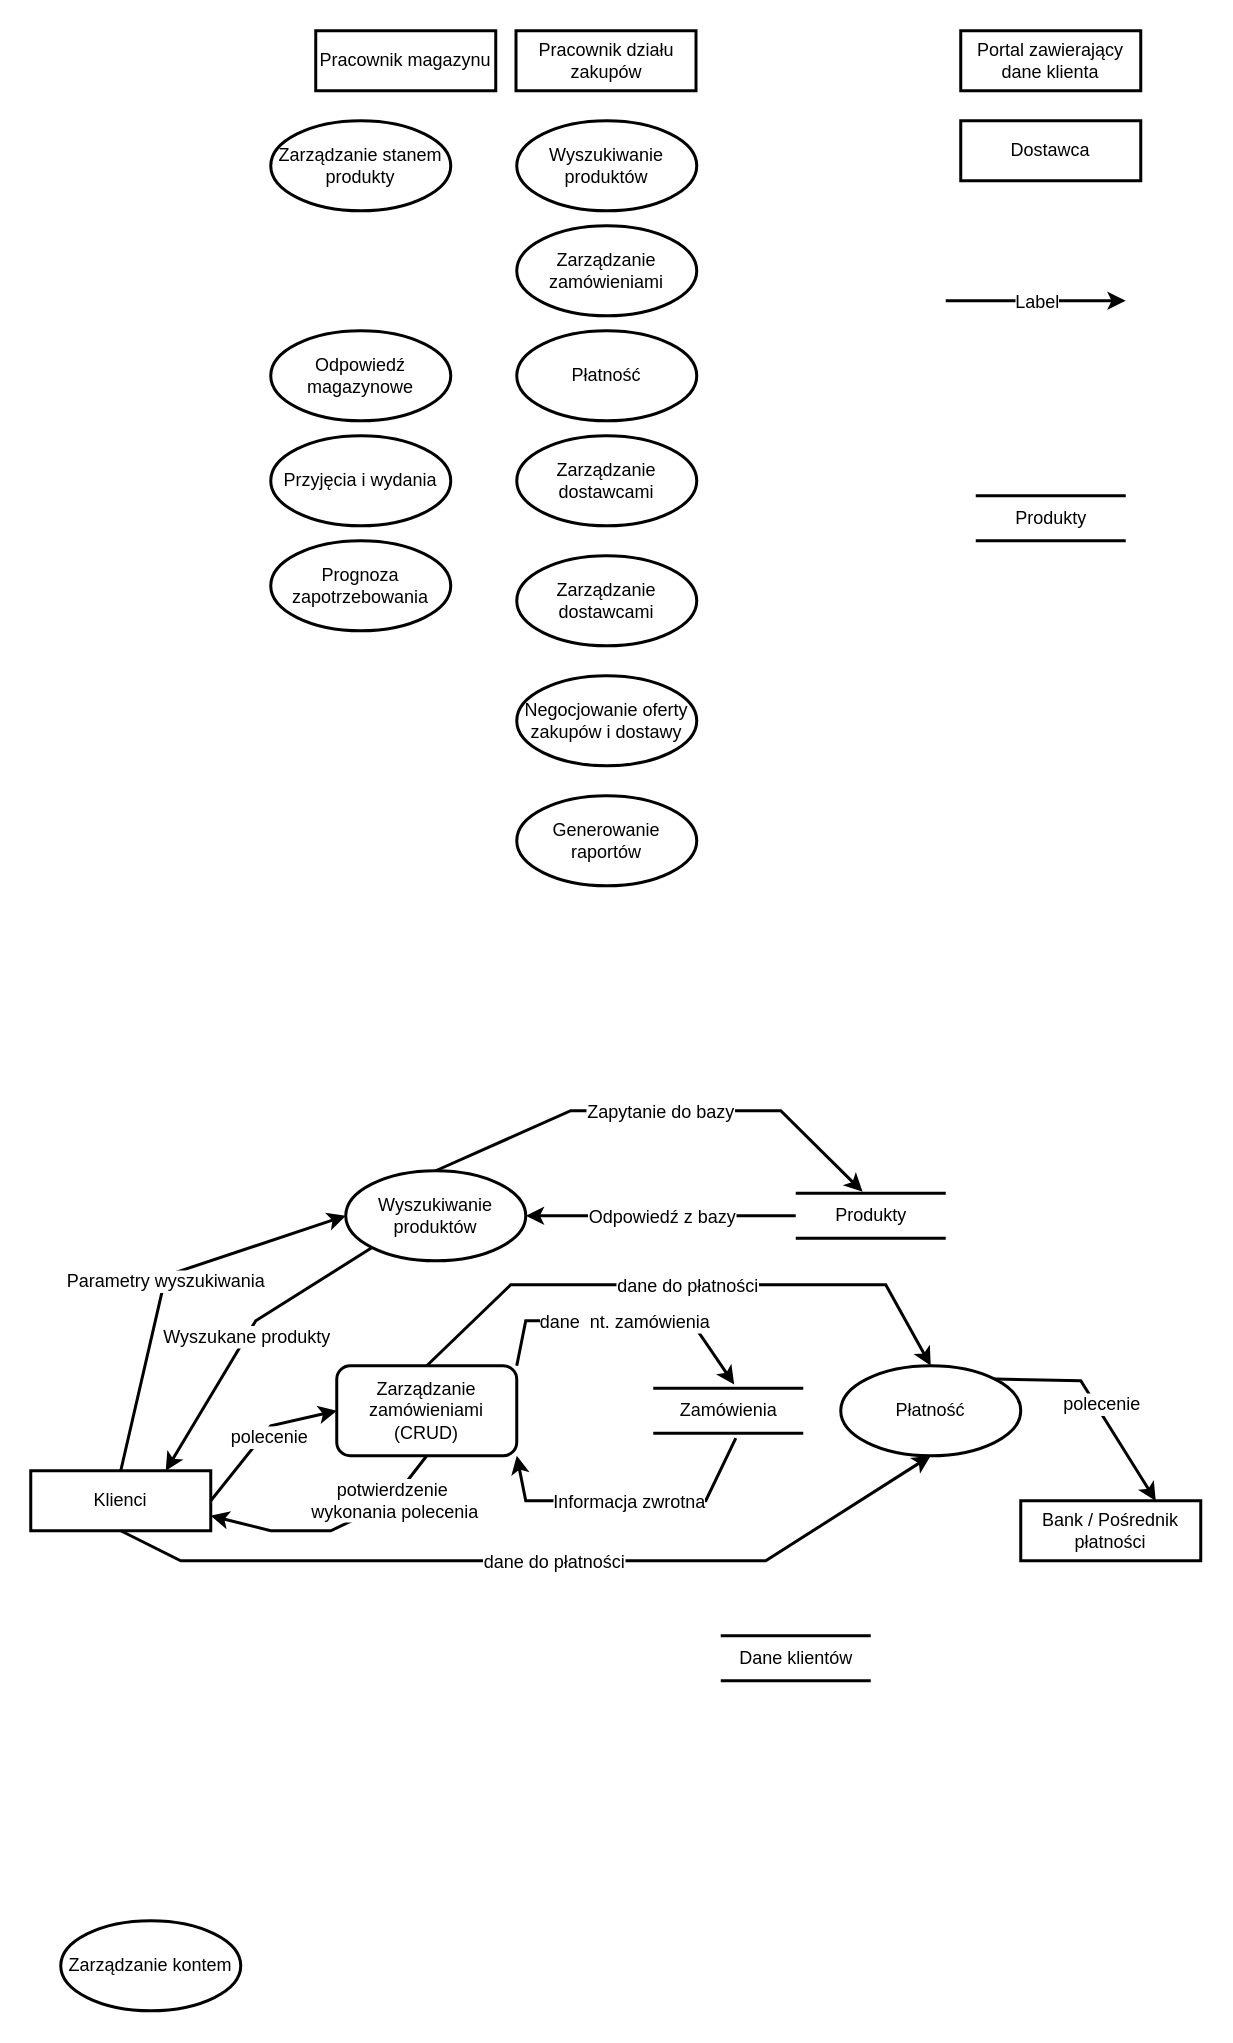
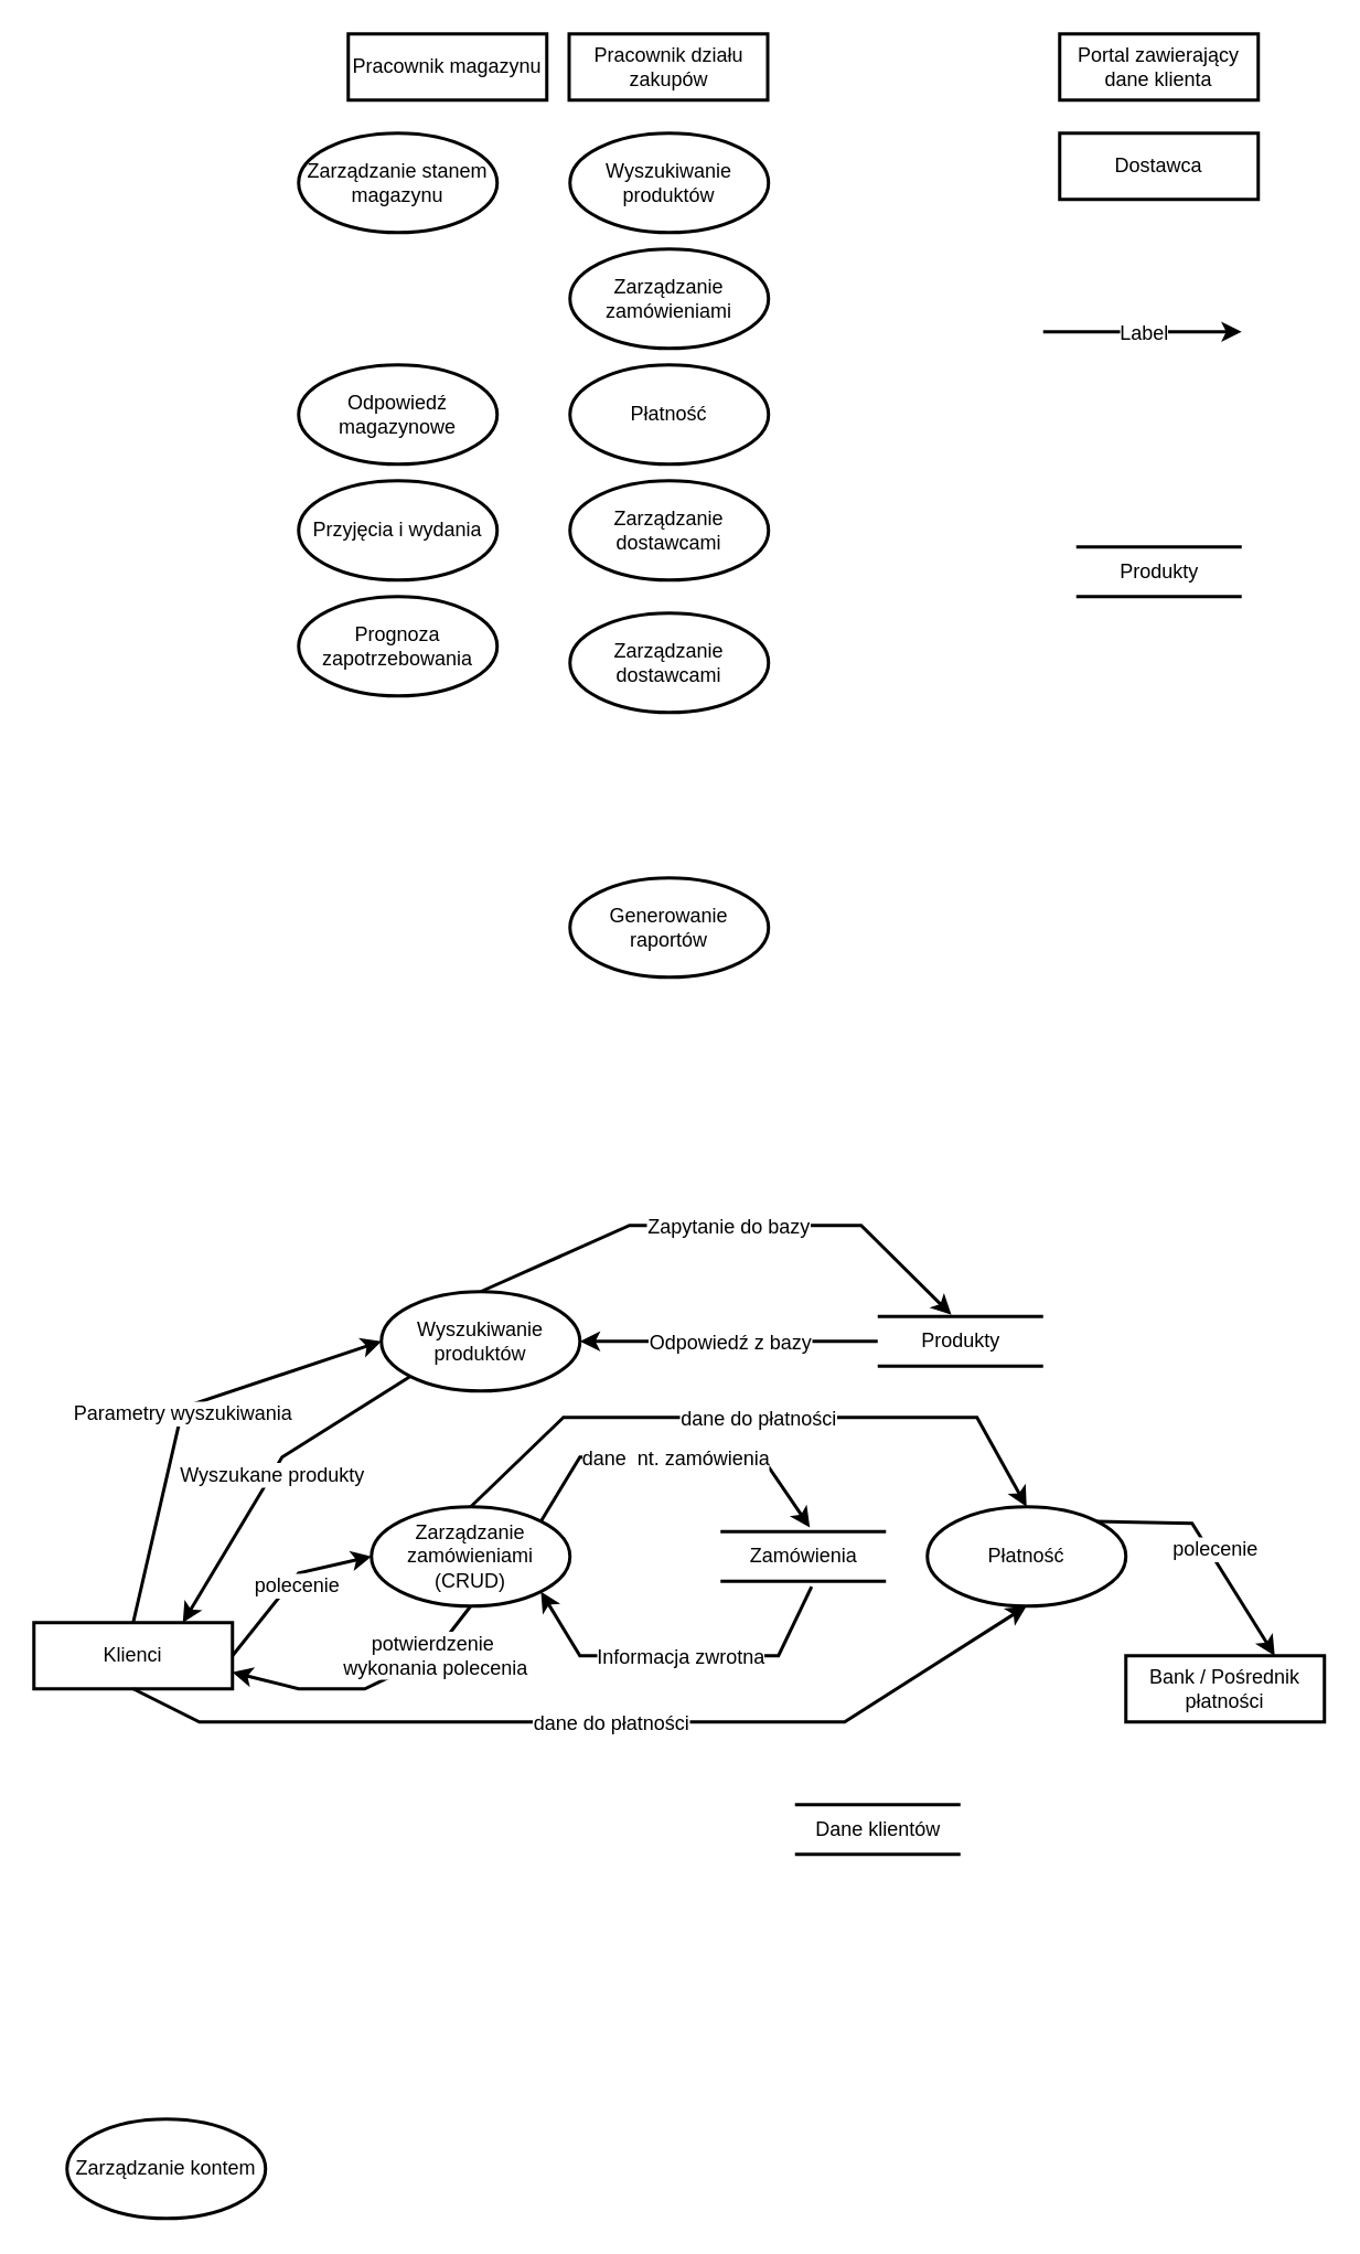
  <mxCell id="0" />
  <mxCell id="1" parent="0" />
  <mxCell id="2" value="Wyszukiwanie produktów" style="ellipse;whiteSpace=wrap;html=1;strokeWidth=2;" vertex="1" parent="1"><mxGeometry x="230" y="780" width="120" height="60" as="geometry" /></mxCell>
  <mxCell id="3" value="Klienci" style="rounded=0;whiteSpace=wrap;html=1;strokeWidth=2;" vertex="1" parent="1"><mxGeometry x="20" y="980" width="120" height="40" as="geometry" /></mxCell>
  <mxCell id="4" value="Pracownik magazynu" style="rounded=0;whiteSpace=wrap;html=1;strokeWidth=2;" vertex="1" parent="1"><mxGeometry x="210" y="20" width="120" height="40" as="geometry" /></mxCell>
  <mxCell id="5" value="Pracownik działu zakupów" style="rounded=0;whiteSpace=wrap;html=1;strokeWidth=2;" vertex="1" parent="1"><mxGeometry x="343.5" y="20" width="120" height="40" as="geometry" /></mxCell>
  <mxCell id="6" value="Płatność" style="ellipse;whiteSpace=wrap;html=1;strokeWidth=2;" vertex="1" parent="1"><mxGeometry x="560" y="910" width="120" height="60" as="geometry" /></mxCell>
  <mxCell id="7" value="Zarządzanie kontem" style="ellipse;whiteSpace=wrap;html=1;strokeWidth=2;" vertex="1" parent="1"><mxGeometry x="40" y="1280" width="120" height="60" as="geometry" /></mxCell>
- <mxCell id="8" value="Zarządzanie stanem produkty" style="ellipse;whiteSpace=wrap;html=1;strokeWidth=2;" vertex="1" parent="1"><mxGeometry x="180" y="80" width="120" height="60" as="geometry" /></mxCell>
+ <mxCell id="8" value="Zarządzanie stanem magazynu" style="ellipse;whiteSpace=wrap;html=1;strokeWidth=2;" vertex="1" parent="1"><mxGeometry x="180" y="80" width="120" height="60" as="geometry" /></mxCell>
  <mxCell id="9" value="Odpowiedź magazynowe" style="ellipse;whiteSpace=wrap;html=1;strokeWidth=2;" vertex="1" parent="1"><mxGeometry x="180" y="220" width="120" height="60" as="geometry" /></mxCell>
  <mxCell id="10" value="Przyjęcia i wydania" style="ellipse;whiteSpace=wrap;html=1;strokeWidth=2;" vertex="1" parent="1"><mxGeometry x="180" y="290" width="120" height="60" as="geometry" /></mxCell>
  <mxCell id="11" value="Prognoza zapotrzebowania" style="ellipse;whiteSpace=wrap;html=1;strokeWidth=2;" vertex="1" parent="1"><mxGeometry x="180" y="360" width="120" height="60" as="geometry" /></mxCell>
  <mxCell id="12" value="Bank / Pośrednik płatności" style="rounded=0;whiteSpace=wrap;html=1;strokeWidth=2;" vertex="1" parent="1"><mxGeometry x="680" y="1000" width="120" height="40" as="geometry" /></mxCell>
  <mxCell id="13" value="Portal zawierający dane klienta" style="rounded=0;whiteSpace=wrap;html=1;strokeWidth=2;" vertex="1" parent="1"><mxGeometry x="640" y="20" width="120" height="40" as="geometry" /></mxCell>
  <mxCell id="14" value="Dostawca" style="rounded=0;whiteSpace=wrap;html=1;strokeWidth=2;" vertex="1" parent="1"><mxGeometry x="640" y="80" width="120" height="40" as="geometry" /></mxCell>
- <mxCell id="15" value="Zarządzanie zamówieniami&lt;br&gt;(CRUD)" style="whiteSpace=wrap;html=1;strokeWidth=2;rounded=1;" vertex="1" parent="1"><mxGeometry x="224" y="910" width="120" height="60" as="geometry" /></mxCell>
+ <mxCell id="15" value="Zarządzanie zamówieniami&lt;br&gt;(CRUD)" style="ellipse;whiteSpace=wrap;html=1;strokeWidth=2;" vertex="1" parent="1"><mxGeometry x="224" y="910" width="120" height="60" as="geometry" /></mxCell>
  <mxCell id="16" value="Wyszukiwanie produktów" style="ellipse;whiteSpace=wrap;html=1;strokeWidth=2;" vertex="1" parent="1"><mxGeometry x="344" y="80" width="120" height="60" as="geometry" /></mxCell>
  <mxCell id="17" value="Płatność" style="ellipse;whiteSpace=wrap;html=1;strokeWidth=2;" vertex="1" parent="1"><mxGeometry x="344" y="220" width="120" height="60" as="geometry" /></mxCell>
  <mxCell id="18" value="Zarządzanie zamówieniami" style="ellipse;whiteSpace=wrap;html=1;strokeWidth=2;" vertex="1" parent="1"><mxGeometry x="344" y="150" width="120" height="60" as="geometry" /></mxCell>
  <mxCell id="19" value="Zarządzanie dostawcami" style="ellipse;whiteSpace=wrap;html=1;strokeWidth=2;" vertex="1" parent="1"><mxGeometry x="344" y="290" width="120" height="60" as="geometry" /></mxCell>
  <mxCell id="20" value="Zarządzanie dostawcami" style="ellipse;whiteSpace=wrap;html=1;strokeWidth=2;" vertex="1" parent="1"><mxGeometry x="344" y="370" width="120" height="60" as="geometry" /></mxCell>
- <mxCell id="21" value="Negocjowanie oferty&lt;br&gt;zakupów i dostawy" style="ellipse;whiteSpace=wrap;html=1;strokeWidth=2;" vertex="1" parent="1"><mxGeometry x="344" y="450" width="120" height="60" as="geometry" /></mxCell>
  <mxCell id="22" value="Generowanie raportów" style="ellipse;whiteSpace=wrap;html=1;strokeWidth=2;" vertex="1" parent="1"><mxGeometry x="344" y="530" width="120" height="60" as="geometry" /></mxCell>
  <mxCell id="23" value="" style="shape=link;html=1;rounded=0;width=29.167;strokeWidth=2;" edge="1" parent="1"><mxGeometry width="100" relative="1" as="geometry"><mxPoint x="435" y="940" as="sourcePoint" /><mxPoint x="535" y="940" as="targetPoint" /></mxGeometry></mxCell>
  <mxCell id="24" value="Zamówienia" style="text;html=1;align=center;verticalAlign=middle;resizable=0;points=[];autosize=1;strokeColor=none;fillColor=none;" vertex="1" parent="1"><mxGeometry x="440" y="925" width="90" height="30" as="geometry" /></mxCell>
  <mxCell id="25" value="" style="shape=link;html=1;rounded=0;width=29.167;strokeWidth=2;" edge="1" parent="1"><mxGeometry width="100" relative="1" as="geometry"><mxPoint x="650" y="345" as="sourcePoint" /><mxPoint x="750" y="345" as="targetPoint" /></mxGeometry></mxCell>
  <mxCell id="26" value="Produkty" style="text;html=1;align=center;verticalAlign=middle;resizable=0;points=[];autosize=1;strokeColor=none;fillColor=none;" vertex="1" parent="1"><mxGeometry x="665" y="330" width="70" height="30" as="geometry" /></mxCell>
  <mxCell id="27" value="" style="shape=link;html=1;rounded=0;width=29.167;strokeWidth=2;" edge="1" parent="1"><mxGeometry width="100" relative="1" as="geometry"><mxPoint x="480" y="1105" as="sourcePoint" /><mxPoint x="580" y="1105" as="targetPoint" /></mxGeometry></mxCell>
  <mxCell id="28" value="Dane klientów" style="text;html=1;align=center;verticalAlign=middle;resizable=0;points=[];autosize=1;strokeColor=none;fillColor=none;" vertex="1" parent="1"><mxGeometry x="480" y="1090" width="100" height="30" as="geometry" /></mxCell>
  <mxCell id="29" value="" style="endArrow=classic;html=1;rounded=0;strokeWidth=2;" edge="1" parent="1"><mxGeometry relative="1" as="geometry"><mxPoint x="630" y="200" as="sourcePoint" /><mxPoint x="750" y="200" as="targetPoint" /><Array as="points"><mxPoint x="670" y="200" /></Array></mxGeometry></mxCell>
  <mxCell id="30" value="Label" style="edgeLabel;resizable=0;html=1;align=center;verticalAlign=middle;fontSize=12;" connectable="0" vertex="1" parent="29"><mxGeometry relative="1" as="geometry" /></mxCell>
  <mxCell id="31" value="" style="shape=link;html=1;rounded=0;width=29.167;strokeWidth=2;" edge="1" parent="1"><mxGeometry width="100" relative="1" as="geometry"><mxPoint x="530" y="810" as="sourcePoint" /><mxPoint x="630" y="810" as="targetPoint" /></mxGeometry></mxCell>
  <mxCell id="32" value="Produkty" style="text;html=1;align=center;verticalAlign=middle;resizable=0;points=[];autosize=1;strokeColor=none;fillColor=none;" vertex="1" parent="1"><mxGeometry x="545" y="795" width="70" height="30" as="geometry" /></mxCell>
  <mxCell id="33" value="" style="endArrow=classic;html=1;rounded=0;strokeWidth=2;exitX=0.5;exitY=0;exitDx=0;exitDy=0;entryX=0;entryY=0.5;entryDx=0;entryDy=0;" edge="1" parent="1" source="3" target="2"><mxGeometry relative="1" as="geometry"><mxPoint x="50" y="870" as="sourcePoint" /><mxPoint x="170" y="870" as="targetPoint" /><Array as="points"><mxPoint x="110" y="850" /></Array></mxGeometry></mxCell>
  <mxCell id="34" value="Parametry wyszukiwania" style="edgeLabel;resizable=0;html=1;align=center;verticalAlign=middle;fontSize=12;" connectable="0" vertex="1" parent="33"><mxGeometry relative="1" as="geometry" /></mxCell>
  <mxCell id="35" value="" style="endArrow=classic;html=1;rounded=0;strokeWidth=2;exitX=0.5;exitY=0;exitDx=0;exitDy=0;entryX=0.422;entryY=-0.033;entryDx=0;entryDy=0;entryPerimeter=0;" edge="1" parent="1" source="2" target="32"><mxGeometry relative="1" as="geometry"><mxPoint x="390" y="809.47" as="sourcePoint" /><mxPoint x="530" y="810" as="targetPoint" /><Array as="points"><mxPoint x="380" y="740" /><mxPoint x="470" y="740" /><mxPoint x="520" y="740" /></Array></mxGeometry></mxCell>
  <mxCell id="36" value="Zapytanie do bazy" style="edgeLabel;resizable=0;html=1;align=center;verticalAlign=middle;fontSize=12;" connectable="0" vertex="1" parent="35"><mxGeometry relative="1" as="geometry" /></mxCell>
  <mxCell id="37" value="" style="endArrow=classic;html=1;rounded=0;strokeWidth=2;entryX=1;entryY=0.5;entryDx=0;entryDy=0;" edge="1" parent="1" target="2"><mxGeometry relative="1" as="geometry"><mxPoint x="530" y="810" as="sourcePoint" /><mxPoint x="490" y="850" as="targetPoint" /><Array as="points" /></mxGeometry></mxCell>
  <mxCell id="38" value="Odpowiedź z bazy" style="edgeLabel;resizable=0;html=1;align=center;verticalAlign=middle;fontSize=12;" connectable="0" vertex="1" parent="37"><mxGeometry relative="1" as="geometry" /></mxCell>
  <mxCell id="39" value="" style="endArrow=classic;html=1;rounded=0;strokeWidth=2;entryX=0.75;entryY=0;entryDx=0;entryDy=0;exitX=0;exitY=1;exitDx=0;exitDy=0;" edge="1" parent="1" source="2" target="3"><mxGeometry relative="1" as="geometry"><mxPoint x="280" y="890" as="sourcePoint" /><mxPoint x="100" y="890" as="targetPoint" /><Array as="points"><mxPoint x="170" y="880" /></Array></mxGeometry></mxCell>
  <mxCell id="40" value="Wyszukane produkty" style="edgeLabel;resizable=0;html=1;align=center;verticalAlign=middle;fontSize=12;" connectable="0" vertex="1" parent="39"><mxGeometry relative="1" as="geometry" /></mxCell>
  <mxCell id="41" value="" style="endArrow=classic;html=1;rounded=0;strokeWidth=2;exitX=1;exitY=0.5;exitDx=0;exitDy=0;entryX=0;entryY=0.5;entryDx=0;entryDy=0;" edge="1" parent="1" source="3" target="15"><mxGeometry relative="1" as="geometry"><mxPoint x="50" y="1220" as="sourcePoint" /><mxPoint x="200" y="1050" as="targetPoint" /><Array as="points"><mxPoint x="180" y="950" /></Array></mxGeometry></mxCell>
  <mxCell id="42" value="polecenie" style="edgeLabel;resizable=0;html=1;align=center;verticalAlign=middle;fontSize=12;" connectable="0" vertex="1" parent="41"><mxGeometry relative="1" as="geometry"><mxPoint x="4" as="offset" /></mxGeometry></mxCell>
  <mxCell id="43" value="" style="endArrow=classic;html=1;rounded=0;strokeWidth=2;exitX=1;exitY=0;exitDx=0;exitDy=0;entryX=0.544;entryY=-0.086;entryDx=0;entryDy=0;entryPerimeter=0;" edge="1" parent="1" source="15" target="24"><mxGeometry relative="1" as="geometry"><mxPoint x="374" y="925" as="sourcePoint" /><mxPoint x="464" y="865" as="targetPoint" /><Array as="points"><mxPoint x="350" y="880" /><mxPoint x="460" y="880" /></Array></mxGeometry></mxCell>
  <mxCell id="44" value="dane&amp;nbsp; nt. zamówienia" style="edgeLabel;resizable=0;html=1;align=center;verticalAlign=middle;fontSize=12;" connectable="0" vertex="1" parent="43"><mxGeometry relative="1" as="geometry" /></mxCell>
  <mxCell id="45" value="" style="endArrow=classic;html=1;rounded=0;strokeWidth=2;entryX=1;entryY=1;entryDx=0;entryDy=0;exitX=0.556;exitY=1.107;exitDx=0;exitDy=0;exitPerimeter=0;" edge="1" parent="1" source="24" target="15"><mxGeometry relative="1" as="geometry"><mxPoint x="560" y="980" as="sourcePoint" /><mxPoint x="380" y="980" as="targetPoint" /><Array as="points"><mxPoint x="470" y="1000" /><mxPoint x="350" y="1000" /></Array></mxGeometry></mxCell>
  <mxCell id="46" value="Informacja zwrotna" style="edgeLabel;resizable=0;html=1;align=center;verticalAlign=middle;fontSize=12;" connectable="0" vertex="1" parent="45"><mxGeometry relative="1" as="geometry"><mxPoint as="offset" /></mxGeometry></mxCell>
  <mxCell id="47" value="" style="endArrow=classic;html=1;rounded=0;strokeWidth=2;entryX=1;entryY=0.75;entryDx=0;entryDy=0;exitX=0.5;exitY=1;exitDx=0;exitDy=0;" edge="1" parent="1" source="15" target="3"><mxGeometry relative="1" as="geometry"><mxPoint x="343.5" y="1001" as="sourcePoint" /><mxPoint x="163.5" y="1020" as="targetPoint" /><Array as="points"><mxPoint x="260" y="1001" /><mxPoint x="220" y="1020" /><mxPoint x="180" y="1020" /></Array></mxGeometry></mxCell>
  <mxCell id="48" value="potwierdzenie&lt;br&gt;&amp;nbsp;wykonania polecenia" style="edgeLabel;resizable=0;html=1;align=center;verticalAlign=middle;fontSize=12;" connectable="0" vertex="1" parent="47"><mxGeometry relative="1" as="geometry"><mxPoint x="39" y="-20" as="offset" /></mxGeometry></mxCell>
  <mxCell id="49" value="" style="endArrow=classic;html=1;rounded=0;strokeWidth=2;exitX=0.5;exitY=0;exitDx=0;exitDy=0;entryX=0.5;entryY=0;entryDx=0;entryDy=0;" edge="1" parent="1" source="15" target="6"><mxGeometry relative="1" as="geometry"><mxPoint x="290" y="896" as="sourcePoint" /><mxPoint x="575" y="910" as="targetPoint" /><Array as="points"><mxPoint x="340" y="856" /><mxPoint x="470" y="856" /><mxPoint x="590" y="856" /></Array></mxGeometry></mxCell>
  <mxCell id="50" value="dane do płatności" style="edgeLabel;resizable=0;html=1;align=center;verticalAlign=middle;fontSize=12;" connectable="0" vertex="1" parent="49"><mxGeometry relative="1" as="geometry" /></mxCell>
  <mxCell id="51" value="" style="endArrow=classic;html=1;rounded=0;strokeWidth=2;exitX=0.5;exitY=1;exitDx=0;exitDy=0;entryX=0.5;entryY=1;entryDx=0;entryDy=0;" edge="1" parent="1" source="3" target="6"><mxGeometry relative="1" as="geometry"><mxPoint x="140" y="1300" as="sourcePoint" /><mxPoint x="220" y="1060" as="targetPoint" /><Array as="points"><mxPoint x="120" y="1040" /><mxPoint x="510" y="1040" /></Array></mxGeometry></mxCell>
  <mxCell id="52" value="dane do płatności" style="edgeLabel;resizable=0;html=1;align=center;verticalAlign=middle;fontSize=12;" connectable="0" vertex="1" parent="51"><mxGeometry relative="1" as="geometry"><mxPoint x="10" as="offset" /></mxGeometry></mxCell>
  <mxCell id="53" value="" style="endArrow=classic;html=1;rounded=0;strokeWidth=2;exitX=1;exitY=0;exitDx=0;exitDy=0;entryX=0.75;entryY=0;entryDx=0;entryDy=0;" edge="1" parent="1" source="6" target="12"><mxGeometry relative="1" as="geometry"><mxPoint x="698" y="900" as="sourcePoint" /><mxPoint x="782" y="840" as="targetPoint" /><Array as="points"><mxPoint x="720" y="920" /></Array></mxGeometry></mxCell>
  <mxCell id="54" value="polecenie" style="edgeLabel;resizable=0;html=1;align=center;verticalAlign=middle;fontSize=12;" connectable="0" vertex="1" parent="53"><mxGeometry relative="1" as="geometry"><mxPoint x="4" as="offset" /></mxGeometry></mxCell>
